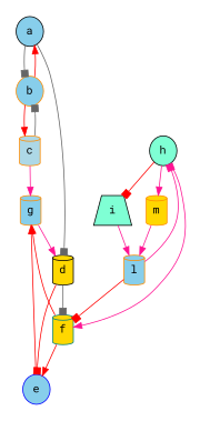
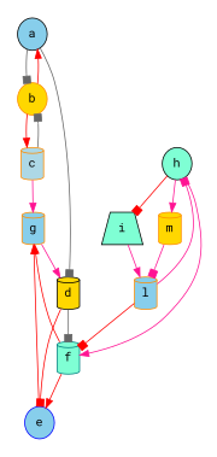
  digraph {
    bgcolor=white
    fontname="Roboto Mono"
    ordering=out
    node [color=darkorange fillcolor=skyblue fontname="Roboto Mono" shape=cylinder style=filled]
    edge [arrowhead=normal color=red fontname="Roboto Mono"]
    a [color=black shape=ellipse width=0.25]
-   b [shape=ellipse width=0.25]
+   b [fillcolor=gold shape=ellipse width=0.25]
    c [fillcolor=lightblue width=0.25]
    g [width=0.25]
    d [color=black fillcolor=gold width=0.25]
    e [color=blue shape=ellipse width=0.25]
-   f [color=teal fillcolor=gold width=0.25]
+   f [color=teal fillcolor=aquamarine width=0.25]
    h [color=black fillcolor=aquamarine shape=ellipse width=0.25]
    i [color=black fillcolor=aquamarine shape=trapezium width=0.25]
    m [fillcolor=gold width=0.25]
    l [width=0.25]
    subgraph cluster_1 {
      color=transparent
      rank=same
      a
      b
      c
    }
    subgraph cluster_2 {
      color=transparent
      rank=same
      g
      d
      e
      f
    }
    subgraph cluster_3 {
      color=transparent
      rank=same
      h
      i
      m
      l
    }
    a -> b [arrowhead=box color=gray40]
    a -> d [arrowhead=box color=gray40]
    b -> a
    b -> c
    c -> b [arrowhead=box color=gray40]
    c -> g [color=deeppink]
    g -> d [color=deeppink]
    d -> e [arrowhead=box]
    d -> f [arrowhead=box color=gray40]
    e -> g
    f -> g
    f -> e
    h -> f [color=deeppink]
    h -> i [arrowhead=box]
    h -> m [color=deeppink]
    i -> l [color=deeppink]
-   m -> l [color=deeppink]
+   m -> l [arrowhead=box color=deeppink]
    l -> f [arrowhead=box]
    l -> h [arrowhead=box color=deeppink]
  }
